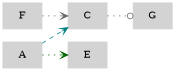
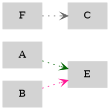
  digraph {
    rankdir=LR
    node [color=lightgrey shape=box style=filled]
    edge [arrowhead=vee color=gray40 style=dotted]
    A
    C
    E
-   G
+   B
    F
-   A -> C [color=teal style=dashed]
    A -> E [color=darkgreen]
-   C -> G [arrowhead=odot]
+   B -> E [color=deeppink]
    F -> C
  }
